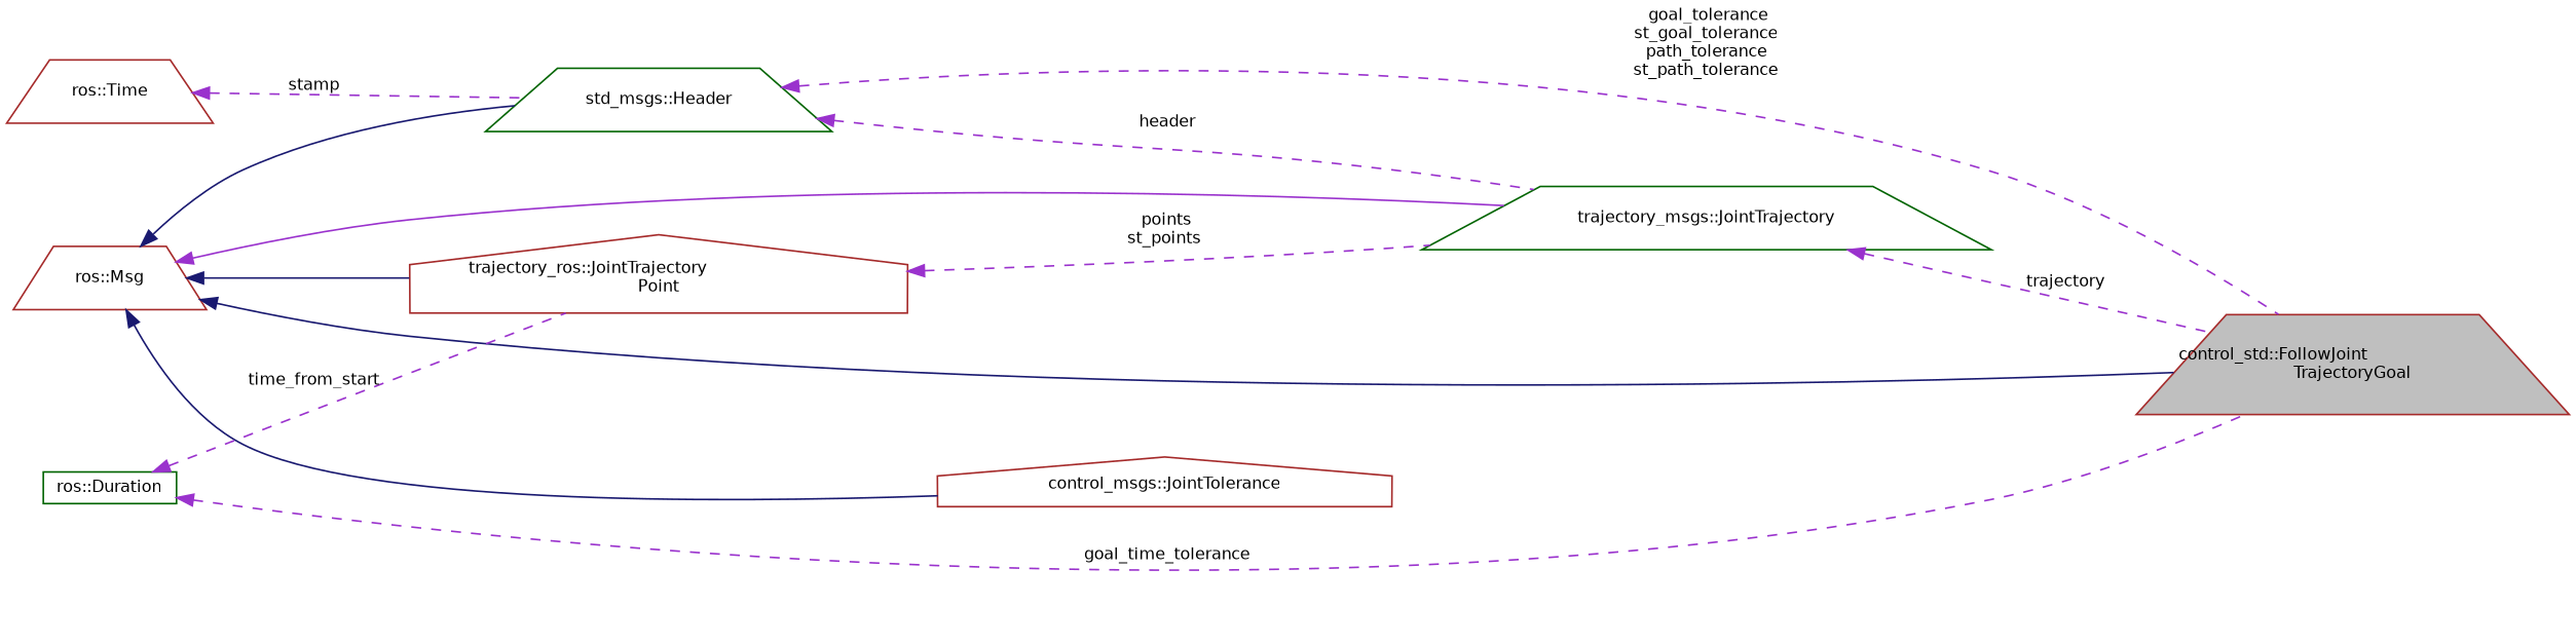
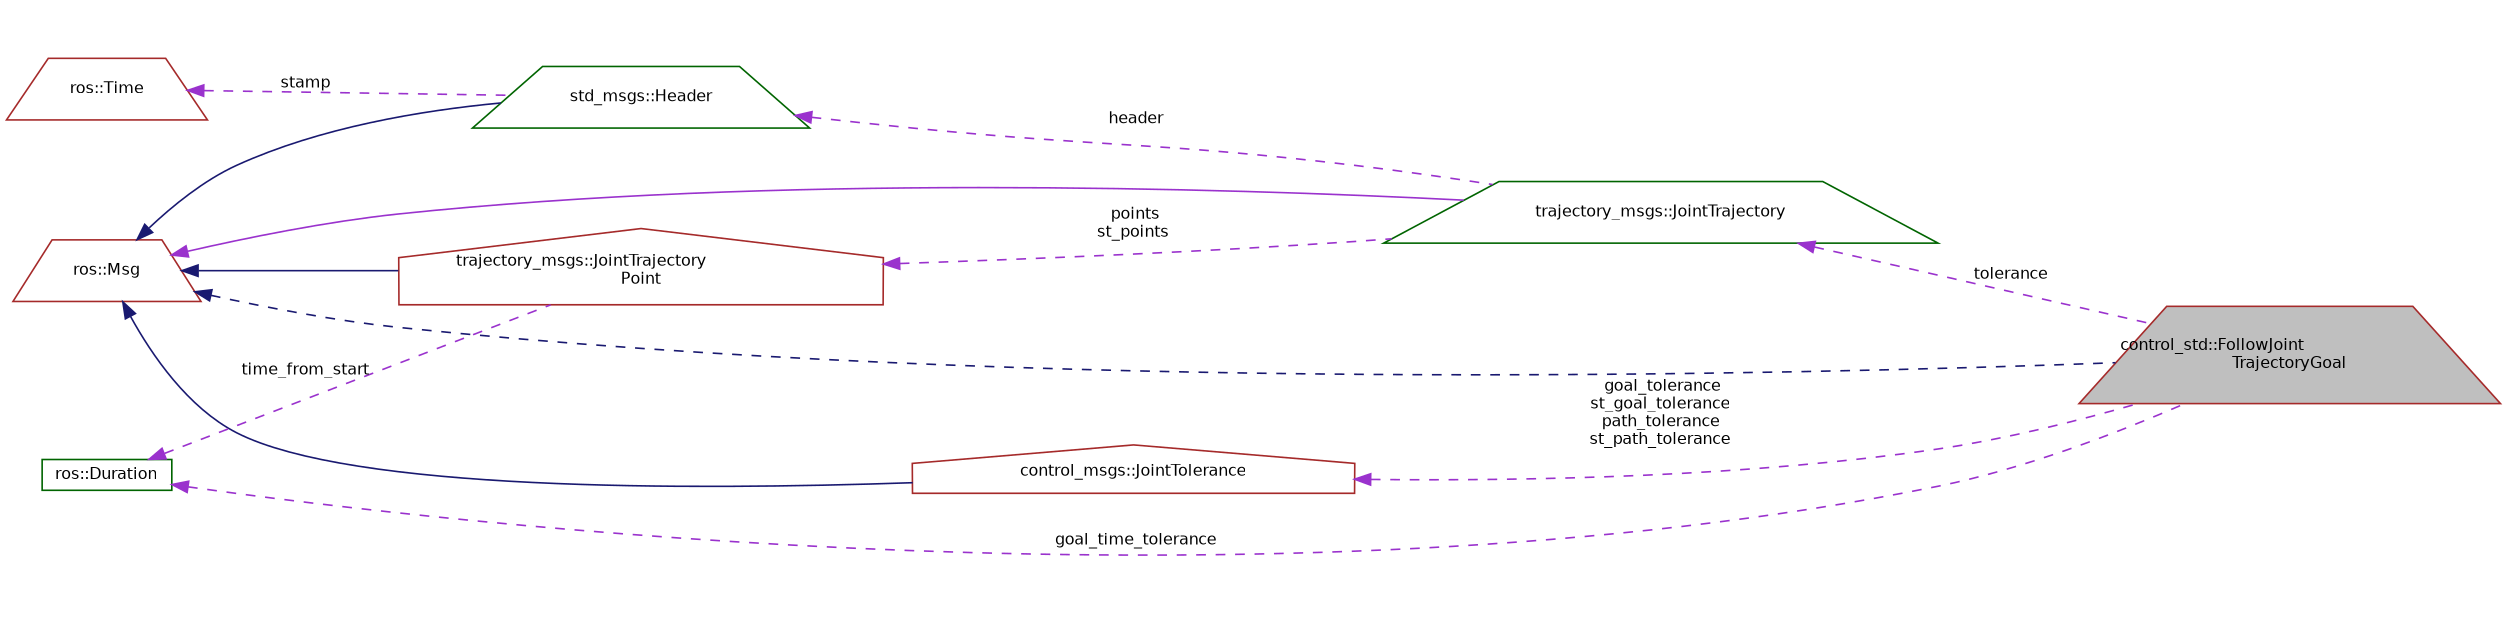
  digraph {
    rankdir=LR
    node [color=brown fillcolor=white fontname=Helvetica fontsize=10 shape=trapezium style=filled]
    edge [color=darkorchid3 dir=back fontname=Helvetica fontsize=10 labelfontname=Helvetica labelfontsize=10 style=dashed]
    n1 [fillcolor=grey75 fontcolor=black height=0.2 label="control_std::FollowJoint\lTrajectoryGoal" width=0.4]
    n2 [height=0.2 label="ros::Msg" width=0.4]
    n3 [color=darkgreen height=0.2 label="trajectory_msgs::JointTrajectory" width=0.4]
-   n4 [height=0.2 label="trajectory_ros::JointTrajectory\lPoint" shape=house width=0.4]
+   n4 [height=0.2 label="trajectory_msgs::JointTrajectory\lPoint" shape=house width=0.4]
    n5 [color=darkgreen height=0.2 label="std_msgs::Header" width=0.4]
    n6 [height=0.2 label="control_msgs::JointTolerance" shape=house width=0.4]
    n7 [color=darkgreen height=0.2 label="ros::Duration" shape=box width=0.4]
    n8 [height=0.2 label="ros::Time" width=0.4]
-   n2 -> n1 [color=midnightblue style=solid]
+   n2 -> n1 [color=midnightblue]
    n2 -> n3 [style=solid]
    n2 -> n4 [color=midnightblue style=solid]
    n2 -> n5 [color=midnightblue style=solid]
    n2 -> n6 [color=midnightblue style=solid]
-   n3 -> n1 [label=" trajectory"]
+   n3 -> n1 [label=" tolerance"]
    n4 -> n3 [label=" points\nst_points"]
    n5 -> n3 [label=" header"]
-   n5 -> n1 [label=" goal_tolerance\nst_goal_tolerance\npath_tolerance\nst_path_tolerance"]
+   n6 -> n1 [label=" goal_tolerance\nst_goal_tolerance\npath_tolerance\nst_path_tolerance"]
    n7 -> n1 [label=" goal_time_tolerance"]
    n7 -> n4 [label=" time_from_start"]
    n8 -> n5 [label=" stamp"]
  }
